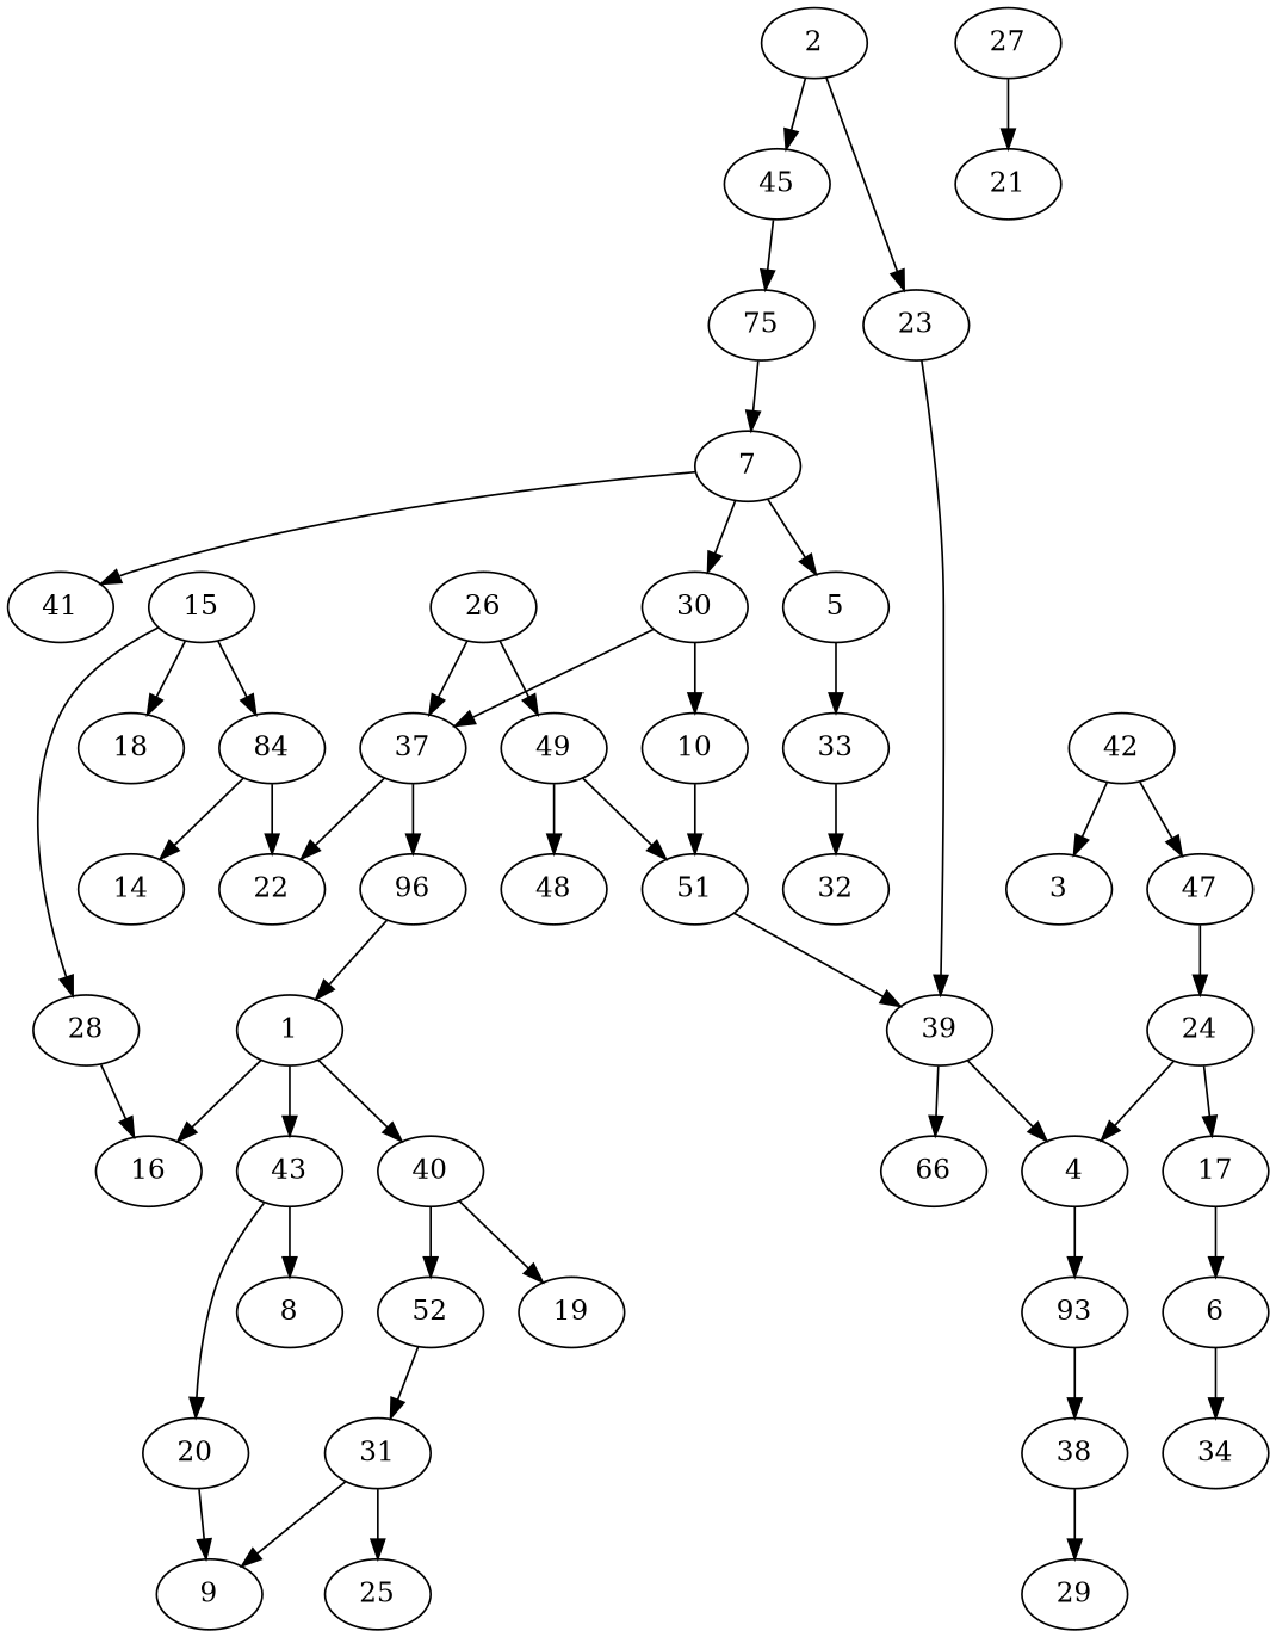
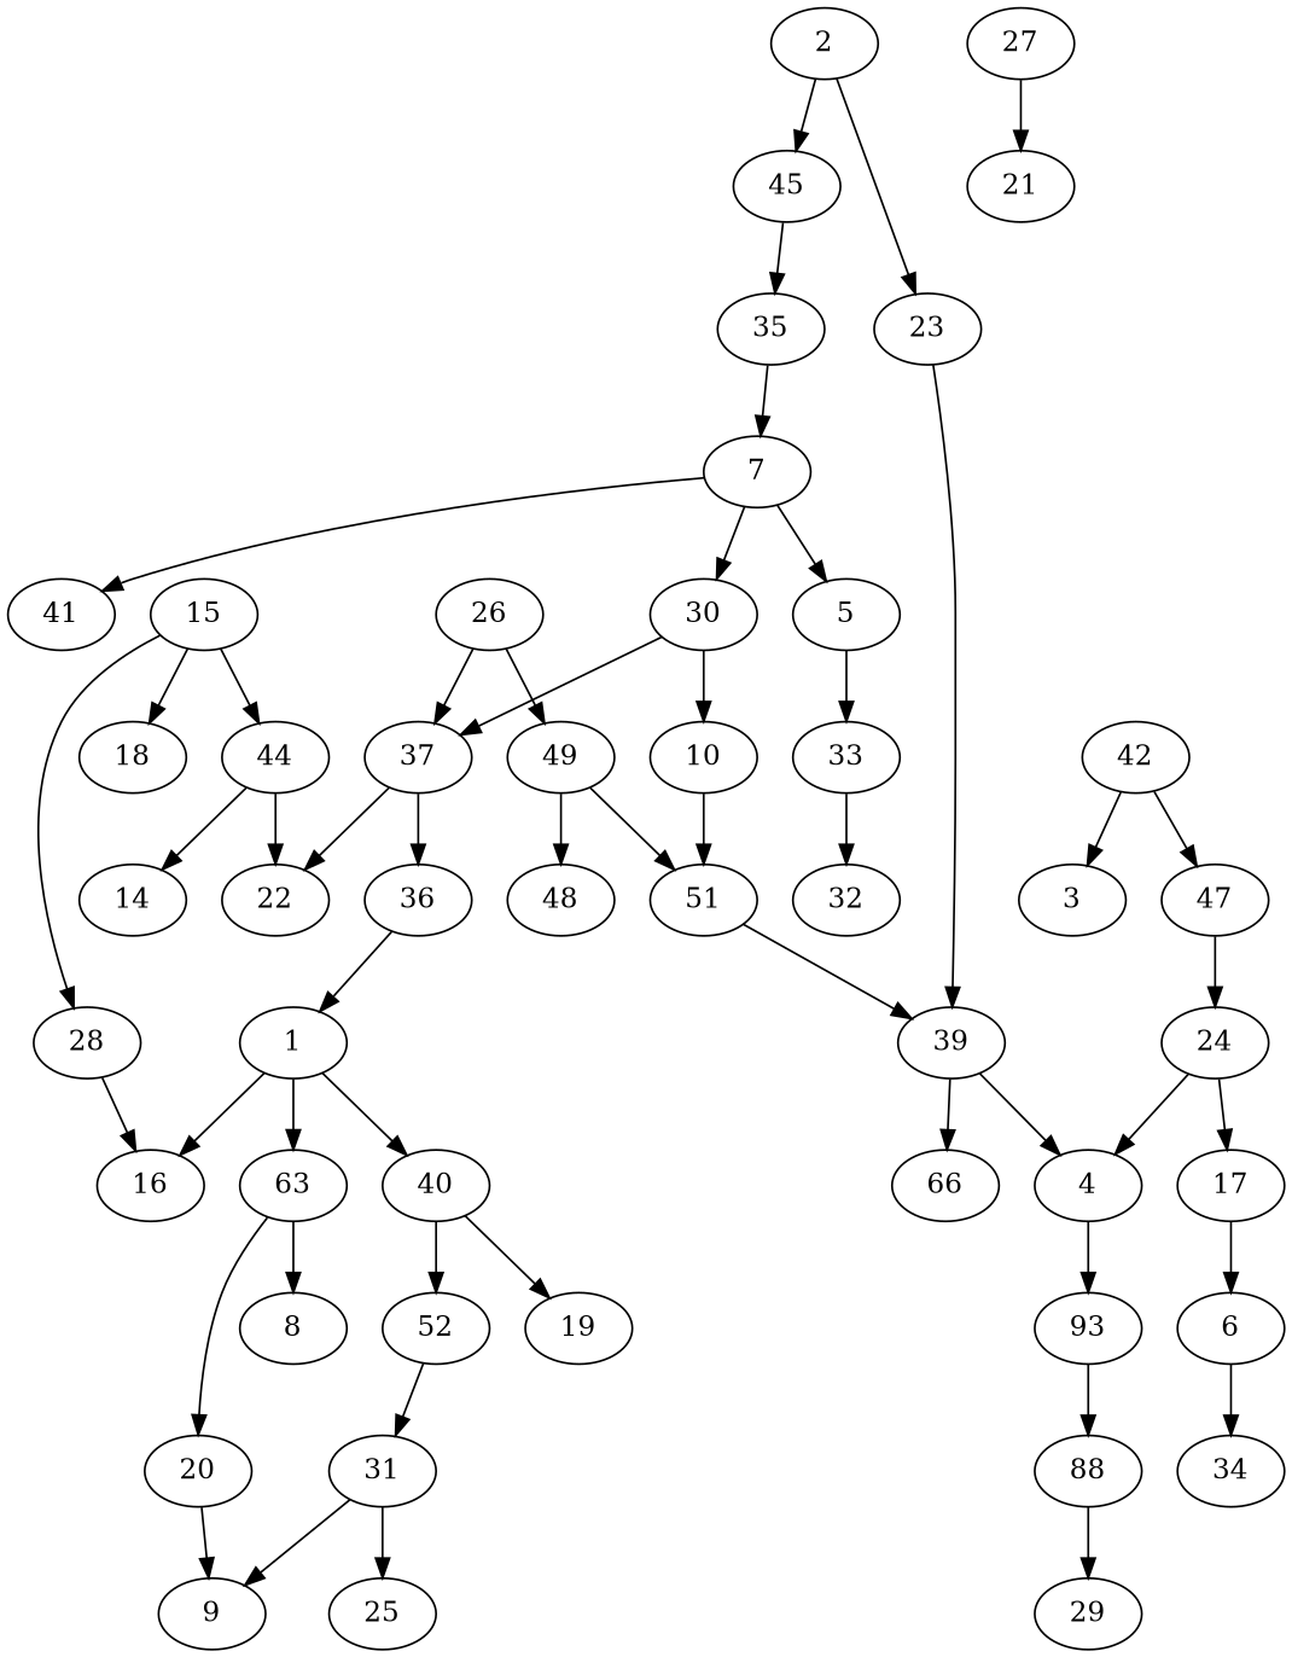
  digraph {
    1
    40
-   43
+   43 [label=63]
    16
    n5 [label=52]
    19
    20
    8
    31
    9
    2
    23
    45
    39
-   35 [label=75]
+   35
    4
    n17 [label=66]
    7
    n19 [label=93]
-   38
+   38 [label=88]
    29
    5
    33
    32
    6
    34
    30
    41
    10
    37
    n31 [label=51]
    49
    48
    25
    15
    18
-   44 [label=84]
+   44
    28
    22
    14
    17
    24
    26
-   36 [label=96]
+   36
    27
    21
    42
    3
    47
    1 -> 40
    1 -> 43
    1 -> 16
    40 -> n5
    40 -> 19
    43 -> 20
    43 -> 8
    n5 -> 31
    20 -> 9
    31 -> 9
    31 -> 25
    2 -> 23
    2 -> 45
    23 -> 39
    45 -> 35
    39 -> 4
    39 -> n17
    35 -> 7
    4 -> n19
    7 -> 5
    7 -> 30
    7 -> 41
    n19 -> 38
    38 -> 29
    5 -> 33
    33 -> 32
    6 -> 34
    30 -> 10
    30 -> 37
    10 -> n31
    37 -> 22
    37 -> 36
    n31 -> 39
    49 -> n31
    49 -> 48
    15 -> 18
    15 -> 44
    15 -> 28
    44 -> 22
    44 -> 14
    28 -> 16
    17 -> 6
    24 -> 4
    24 -> 17
    26 -> 37
    26 -> 49
    36 -> 1
    27 -> 21
    42 -> 3
    42 -> 47
    47 -> 24
  }
